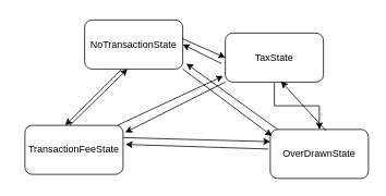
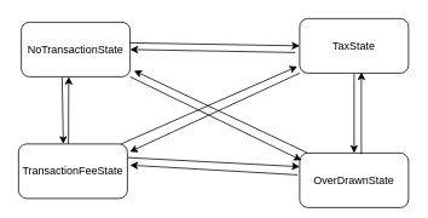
  <mxCell id="0" />
  <mxCell id="1" parent="0" />
  <mxCell id="2" value="" style="edgeStyle=orthogonalEdgeStyle;rounded=0;orthogonalLoop=1;jettySize=auto;html=1;" edge="1" parent="1" source="3" target="5"><mxGeometry relative="1" as="geometry" /></mxCell>
- <mxCell id="3" value="TaxState" style="rounded=1;whiteSpace=wrap;html=1;" parent="1" vertex="1"><mxGeometry x="275" y="40" width="120" height="60" as="geometry" /></mxCell>
- <mxCell id="4" value="NoTransactionState" style="whiteSpace=wrap;html=1;rounded=1;" parent="1" vertex="1"><mxGeometry x="103" y="24" width="120" height="60" as="geometry" /></mxCell>
- <mxCell id="5" value="OverDrawnState" style="rounded=1;whiteSpace=wrap;html=1;" parent="1" vertex="1"><mxGeometry x="330" y="158" width="120" height="60" as="geometry" /></mxCell>
- <mxCell id="6" value="TransactionFeeState" style="rounded=1;whiteSpace=wrap;html=1;" parent="1" vertex="1"><mxGeometry x="30" y="153" width="120" height="60" as="geometry" /></mxCell>
+ <mxCell id="3" value="TaxState" style="rounded=1;whiteSpace=wrap;html=1;" parent="1" vertex="1"><mxGeometry x="330" y="20" width="120" height="60" as="geometry" /></mxCell>
+ <mxCell id="4" value="NoTransactionState" style="whiteSpace=wrap;html=1;rounded=1;" parent="1" vertex="1"><mxGeometry x="23" y="24" width="120" height="60" as="geometry" /></mxCell>
+ <mxCell id="5" value="OverDrawnState" style="rounded=1;whiteSpace=wrap;html=1;" parent="1" vertex="1"><mxGeometry x="330" y="168" width="120" height="60" as="geometry" /></mxCell>
+ <mxCell id="6" value="TransactionFeeState" style="rounded=1;whiteSpace=wrap;html=1;" parent="1" vertex="1"><mxGeometry x="20" y="158" width="120" height="60" as="geometry" /></mxCell>
  <mxCell id="7" value="" style="endArrow=classic;html=1;rounded=0;entryX=0.436;entryY=1;entryDx=0;entryDy=0;exitX=0.458;exitY=0;exitDx=0;exitDy=0;entryPerimeter=0;exitPerimeter=0;" parent="1" target="4" edge="1" source="6"><mxGeometry width="50" height="50" relative="1" as="geometry"><mxPoint x="140" y="158" as="sourcePoint" /><mxPoint x="180" y="98" as="targetPoint" /></mxGeometry></mxCell>
  <mxCell id="8" value="" style="endArrow=classic;html=1;rounded=0;entryX=0.411;entryY=0;entryDx=0;entryDy=0;exitX=0.375;exitY=1.011;exitDx=0;exitDy=0;exitPerimeter=0;entryPerimeter=0;" parent="1" source="4" target="6" edge="1"><mxGeometry width="50" height="50" relative="1" as="geometry"><mxPoint x="-100" y="138" as="sourcePoint" /><mxPoint x="-50" y="88" as="targetPoint" /></mxGeometry></mxCell>
  <mxCell id="9" value="" style="endArrow=classic;html=1;rounded=0;exitX=1;exitY=0.25;exitDx=0;exitDy=0;entryX=0;entryY=0.25;entryDx=0;entryDy=0;" parent="1" source="6" target="5" edge="1"><mxGeometry width="50" height="50" relative="1" as="geometry"><mxPoint x="190" y="208" as="sourcePoint" /><mxPoint x="240" y="158" as="targetPoint" /></mxGeometry></mxCell>
  <mxCell id="10" value="" style="endArrow=classic;html=1;rounded=0;entryX=1.025;entryY=0.389;entryDx=0;entryDy=0;exitX=-0.019;exitY=0.4;exitDx=0;exitDy=0;entryPerimeter=0;exitPerimeter=0;" parent="1" source="5" target="6" edge="1"><mxGeometry width="50" height="50" relative="1" as="geometry"><mxPoint x="210" y="278" as="sourcePoint" /><mxPoint x="260" y="228" as="targetPoint" /></mxGeometry></mxCell>
  <mxCell id="11" value="" style="endArrow=classic;html=1;rounded=0;exitX=0.567;exitY=0.022;exitDx=0;exitDy=0;exitPerimeter=0;entryX=0.567;entryY=0.983;entryDx=0;entryDy=0;entryPerimeter=0;" edge="1" parent="1" source="5" target="3"><mxGeometry width="50" height="50" relative="1" as="geometry"><mxPoint x="434" y="150" as="sourcePoint" /><mxPoint x="484" y="100" as="targetPoint" /></mxGeometry></mxCell>
  <mxCell id="12" value="" style="endArrow=classic;html=1;rounded=0;exitX=0.992;exitY=0.378;exitDx=0;exitDy=0;entryX=0;entryY=0.5;entryDx=0;entryDy=0;exitPerimeter=0;" edge="1" parent="1" source="4" target="3"><mxGeometry width="50" height="50" relative="1" as="geometry"><mxPoint x="220" y="82" as="sourcePoint" /><mxPoint x="270" y="32" as="targetPoint" /></mxGeometry></mxCell>
  <mxCell id="13" value="" style="endArrow=classic;html=1;rounded=0;entryX=1;entryY=0.5;entryDx=0;entryDy=0;exitX=-0.039;exitY=0.622;exitDx=0;exitDy=0;exitPerimeter=0;" edge="1" parent="1" source="3" target="4"><mxGeometry width="50" height="50" relative="1" as="geometry"><mxPoint x="215" y="132" as="sourcePoint" /><mxPoint x="265" y="82" as="targetPoint" /></mxGeometry></mxCell>
  <mxCell id="14" value="" style="endArrow=classic;html=1;rounded=0;exitX=0.942;exitY=0;exitDx=0;exitDy=0;exitPerimeter=0;entryX=-0.022;entryY=0.878;entryDx=0;entryDy=0;entryPerimeter=0;" edge="1" parent="1" source="6" target="3"><mxGeometry width="50" height="50" relative="1" as="geometry"><mxPoint x="200" y="141" as="sourcePoint" /><mxPoint x="250" y="91" as="targetPoint" /></mxGeometry></mxCell>
  <mxCell id="15" value="" style="endArrow=classic;html=1;rounded=0;entryX=1.022;entryY=0.144;entryDx=0;entryDy=0;entryPerimeter=0;exitX=0;exitY=1;exitDx=0;exitDy=0;" edge="1" parent="1" source="3" target="6"><mxGeometry width="50" height="50" relative="1" as="geometry"><mxPoint x="249" y="179" as="sourcePoint" /><mxPoint x="299" y="129" as="targetPoint" /></mxGeometry></mxCell>
  <mxCell id="16" value="" style="endArrow=classic;html=1;rounded=0;entryX=1.036;entryY=0.889;entryDx=0;entryDy=0;entryPerimeter=0;exitX=0.075;exitY=0;exitDx=0;exitDy=0;exitPerimeter=0;" edge="1" parent="1" source="5" target="4"><mxGeometry width="50" height="50" relative="1" as="geometry"><mxPoint x="222" y="137" as="sourcePoint" /><mxPoint x="272" y="87" as="targetPoint" /></mxGeometry></mxCell>
  <mxCell id="17" value="" style="endArrow=classic;html=1;rounded=0;exitX=1;exitY=1;exitDx=0;exitDy=0;entryX=0.017;entryY=0.133;entryDx=0;entryDy=0;entryPerimeter=0;" edge="1" parent="1" source="4" target="5"><mxGeometry width="50" height="50" relative="1" as="geometry"><mxPoint x="129" y="154" as="sourcePoint" /><mxPoint x="179" y="104" as="targetPoint" /></mxGeometry></mxCell>
